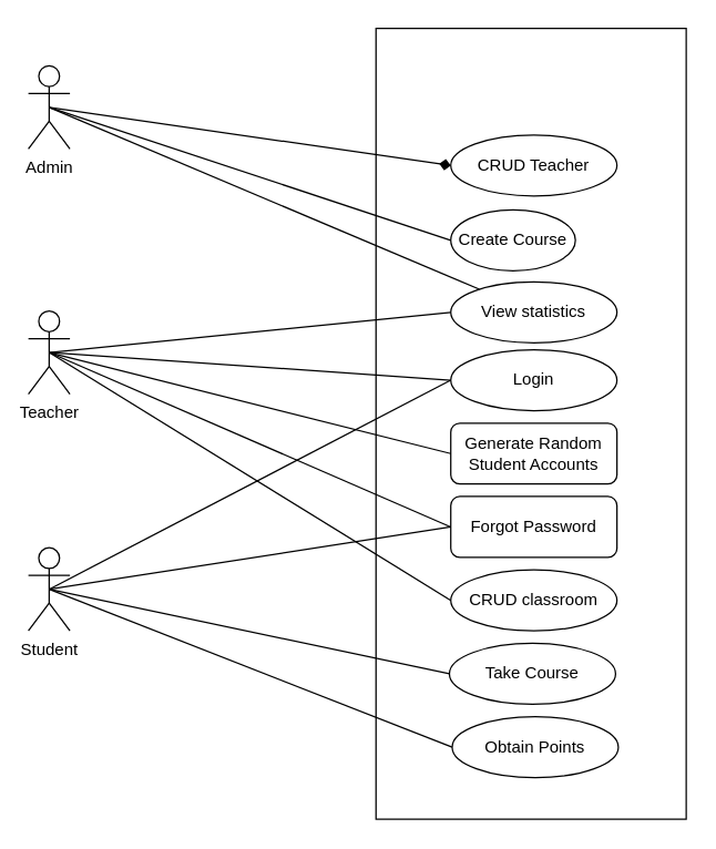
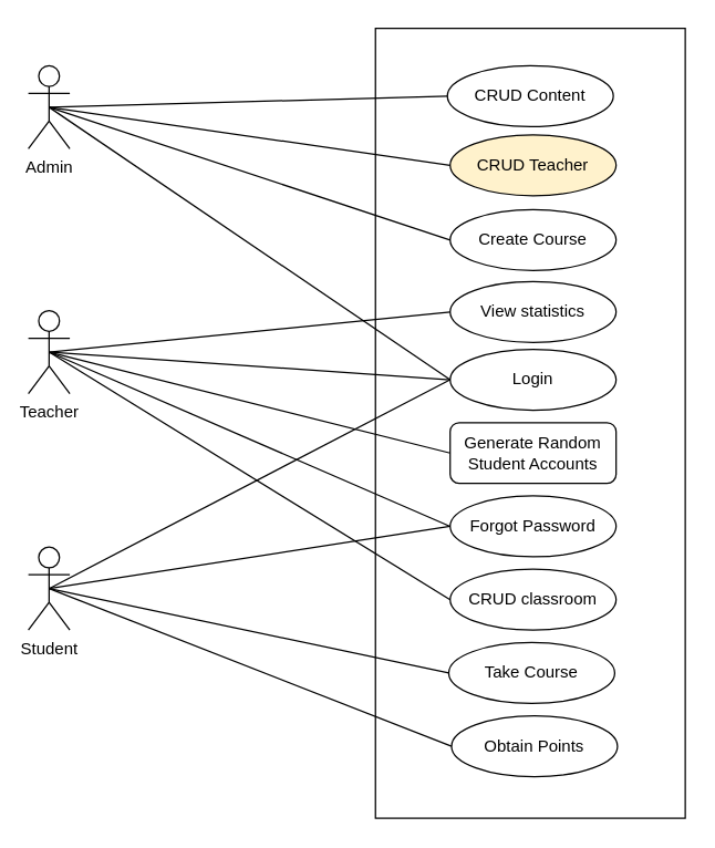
  <mxCell id="0" />
  <mxCell id="1" parent="0" />
  <mxCell id="2" value="Teacher" style="shape=umlActor;verticalLabelPosition=bottom;verticalAlign=top;html=1;outlineConnect=0;" vertex="1" parent="1"><mxGeometry x="20" y="224" width="30" height="60" as="geometry" /></mxCell>
  <mxCell id="3" value="Student" style="shape=umlActor;verticalLabelPosition=bottom;verticalAlign=top;html=1;outlineConnect=0;" vertex="1" parent="1"><mxGeometry x="20" y="395" width="30" height="60" as="geometry" /></mxCell>
  <mxCell id="4" value="Admin" style="shape=umlActor;verticalLabelPosition=bottom;verticalAlign=top;html=1;outlineConnect=0;" vertex="1" parent="1"><mxGeometry x="20" y="47" width="30" height="60" as="geometry" /></mxCell>
  <mxCell id="5" value="" style="rounded=0;whiteSpace=wrap;html=1;" vertex="1" parent="1"><mxGeometry x="271" y="20" width="224" height="571" as="geometry" /></mxCell>
  <mxCell id="6" value="Login" style="ellipse;whiteSpace=wrap;html=1;" vertex="1" parent="1"><mxGeometry x="325" y="252" width="120" height="44" as="geometry" /></mxCell>
- <mxCell id="7" value="CRUD Teacher" style="ellipse;whiteSpace=wrap;html=1;" vertex="1" parent="1"><mxGeometry x="325" y="97" width="120" height="44" as="geometry" /></mxCell>
- <mxCell id="8" value="Forgot Password" style="whiteSpace=wrap;html=1;rounded=1;" vertex="1" parent="1"><mxGeometry x="325" y="358" width="120" height="44" as="geometry" /></mxCell>
+ <mxCell id="7" value="CRUD Teacher" style="ellipse;whiteSpace=wrap;html=1;fillColor=#fff2cc;" vertex="1" parent="1"><mxGeometry x="325" y="97" width="120" height="44" as="geometry" /></mxCell>
+ <mxCell id="8" value="Forgot Password" style="ellipse;whiteSpace=wrap;html=1;" vertex="1" parent="1"><mxGeometry x="325" y="358" width="120" height="44" as="geometry" /></mxCell>
  <mxCell id="9" value="View statistics" style="ellipse;whiteSpace=wrap;html=1;" vertex="1" parent="1"><mxGeometry x="325" y="203" width="120" height="44" as="geometry" /></mxCell>
  <mxCell id="10" value="Generate Random Student Accounts" style="whiteSpace=wrap;html=1;rounded=1;" vertex="1" parent="1"><mxGeometry x="325" y="305" width="120" height="44" as="geometry" /></mxCell>
  <mxCell id="11" value="Take Course" style="ellipse;whiteSpace=wrap;html=1;" vertex="1" parent="1"><mxGeometry x="324" y="464" width="120" height="44" as="geometry" /></mxCell>
  <mxCell id="12" value="Obtain Points" style="ellipse;whiteSpace=wrap;html=1;" vertex="1" parent="1"><mxGeometry x="326" y="517" width="120" height="44" as="geometry" /></mxCell>
- <mxCell id="13" value="Create Course" style="ellipse;whiteSpace=wrap;html=1;" vertex="1" parent="1"><mxGeometry x="325" y="151" width="90" height="44" as="geometry" /></mxCell>
+ <mxCell id="13" value="Create Course" style="ellipse;whiteSpace=wrap;html=1;" vertex="1" parent="1"><mxGeometry x="325" y="151" width="120" height="44" as="geometry" /></mxCell>
+ <mxCell id="14" value="CRUD Content" style="ellipse;whiteSpace=wrap;html=1;" vertex="1" parent="1"><mxGeometry x="323" y="47" width="120" height="44" as="geometry" /></mxCell>
  <mxCell id="15" value="CRUD classroom" style="ellipse;whiteSpace=wrap;html=1;" vertex="1" parent="1"><mxGeometry x="325" y="411" width="120" height="44" as="geometry" /></mxCell>
- <mxCell id="17" value="" style="endArrow=diamond;html=1;rounded=0;entryX=0;entryY=0.5;entryDx=0;entryDy=0;exitX=0.5;exitY=0.5;exitDx=0;exitDy=0;exitPerimeter=0;" edge="1" parent="1" source="4" target="7"><mxGeometry width="50" height="50" relative="1" as="geometry"><mxPoint x="52" y="77" as="sourcePoint" /><mxPoint x="308" y="310" as="targetPoint" /></mxGeometry></mxCell>
+ <mxCell id="16" value="" style="endArrow=none;html=1;rounded=0;entryX=0;entryY=0.5;entryDx=0;entryDy=0;exitX=0.5;exitY=0.5;exitDx=0;exitDy=0;exitPerimeter=0;" edge="1" parent="1" source="4" target="14"><mxGeometry width="50" height="50" relative="1" as="geometry"><mxPoint x="258" y="360" as="sourcePoint" /><mxPoint x="308" y="310" as="targetPoint" /></mxGeometry></mxCell>
+ <mxCell id="17" value="" style="endArrow=none;html=1;rounded=0;entryX=0;entryY=0.5;entryDx=0;entryDy=0;exitX=0.5;exitY=0.5;exitDx=0;exitDy=0;exitPerimeter=0;" edge="1" parent="1" source="4" target="7"><mxGeometry width="50" height="50" relative="1" as="geometry"><mxPoint x="52" y="77" as="sourcePoint" /><mxPoint x="308" y="310" as="targetPoint" /></mxGeometry></mxCell>
  <mxCell id="18" value="" style="endArrow=none;html=1;rounded=0;entryX=0;entryY=0.5;entryDx=0;entryDy=0;exitX=0.5;exitY=0.5;exitDx=0;exitDy=0;exitPerimeter=0;" edge="1" parent="1" source="4" target="13"><mxGeometry width="50" height="50" relative="1" as="geometry"><mxPoint x="53" y="77" as="sourcePoint" /><mxPoint x="308" y="310" as="targetPoint" /></mxGeometry></mxCell>
  <mxCell id="19" value="" style="endArrow=none;html=1;rounded=0;exitX=0.5;exitY=0.5;exitDx=0;exitDy=0;exitPerimeter=0;entryX=0;entryY=0.5;entryDx=0;entryDy=0;" edge="1" parent="1" source="2" target="9"><mxGeometry width="50" height="50" relative="1" as="geometry"><mxPoint x="258" y="360" as="sourcePoint" /><mxPoint x="308" y="310" as="targetPoint" /></mxGeometry></mxCell>
  <mxCell id="20" value="" style="endArrow=none;html=1;rounded=0;entryX=0;entryY=0.5;entryDx=0;entryDy=0;" edge="1" parent="1" target="6"><mxGeometry width="50" height="50" relative="1" as="geometry"><mxPoint x="36" y="254" as="sourcePoint" /><mxPoint x="308" y="310" as="targetPoint" /></mxGeometry></mxCell>
  <mxCell id="21" value="" style="endArrow=none;html=1;rounded=0;exitX=0.5;exitY=0.5;exitDx=0;exitDy=0;exitPerimeter=0;entryX=0;entryY=0.5;entryDx=0;entryDy=0;" edge="1" parent="1" source="2" target="10"><mxGeometry width="50" height="50" relative="1" as="geometry"><mxPoint x="258" y="360" as="sourcePoint" /><mxPoint x="308" y="310" as="targetPoint" /></mxGeometry></mxCell>
  <mxCell id="22" value="" style="endArrow=none;html=1;rounded=0;exitX=0.5;exitY=0.5;exitDx=0;exitDy=0;exitPerimeter=0;entryX=0;entryY=0.5;entryDx=0;entryDy=0;" edge="1" parent="1" source="2" target="8"><mxGeometry width="50" height="50" relative="1" as="geometry"><mxPoint x="258" y="360" as="sourcePoint" /><mxPoint x="308" y="310" as="targetPoint" /></mxGeometry></mxCell>
- <mxCell id="23" value="" style="endArrow=none;html=1;rounded=0;exitX=0.5;exitY=0.5;exitDx=0;exitDy=0;exitPerimeter=0;" edge="1" parent="1" source="4" target="9"><mxGeometry width="50" height="50" relative="1" as="geometry"><mxPoint x="51" y="77" as="sourcePoint" /><mxPoint x="308" y="310" as="targetPoint" /></mxGeometry></mxCell>
+ <mxCell id="23" value="" style="endArrow=none;html=1;rounded=0;entryX=0;entryY=0.5;entryDx=0;entryDy=0;exitX=0.5;exitY=0.5;exitDx=0;exitDy=0;exitPerimeter=0;" edge="1" parent="1" source="4" target="6"><mxGeometry width="50" height="50" relative="1" as="geometry"><mxPoint x="51" y="77" as="sourcePoint" /><mxPoint x="308" y="310" as="targetPoint" /></mxGeometry></mxCell>
  <mxCell id="24" value="" style="endArrow=none;html=1;rounded=0;exitX=0.5;exitY=0.5;exitDx=0;exitDy=0;exitPerimeter=0;entryX=0;entryY=0.5;entryDx=0;entryDy=0;" edge="1" parent="1" source="3" target="11"><mxGeometry width="50" height="50" relative="1" as="geometry"><mxPoint x="258" y="360" as="sourcePoint" /><mxPoint x="308" y="310" as="targetPoint" /></mxGeometry></mxCell>
  <mxCell id="25" value="" style="endArrow=none;html=1;rounded=0;exitX=0.5;exitY=0.5;exitDx=0;exitDy=0;exitPerimeter=0;entryX=0;entryY=0.5;entryDx=0;entryDy=0;" edge="1" parent="1" source="3" target="12"><mxGeometry width="50" height="50" relative="1" as="geometry"><mxPoint x="258" y="360" as="sourcePoint" /><mxPoint x="308" y="310" as="targetPoint" /></mxGeometry></mxCell>
  <mxCell id="26" value="" style="endArrow=none;html=1;rounded=0;exitX=0.5;exitY=0.5;exitDx=0;exitDy=0;exitPerimeter=0;entryX=0;entryY=0.5;entryDx=0;entryDy=0;" edge="1" parent="1" source="2" target="15"><mxGeometry width="50" height="50" relative="1" as="geometry"><mxPoint x="258" y="360" as="sourcePoint" /><mxPoint x="308" y="310" as="targetPoint" /></mxGeometry></mxCell>
  <mxCell id="27" value="" style="endArrow=none;html=1;rounded=0;exitX=0.5;exitY=0.5;exitDx=0;exitDy=0;exitPerimeter=0;entryX=0;entryY=0.5;entryDx=0;entryDy=0;" edge="1" parent="1" source="3" target="6"><mxGeometry width="50" height="50" relative="1" as="geometry"><mxPoint x="258" y="360" as="sourcePoint" /><mxPoint x="308" y="310" as="targetPoint" /></mxGeometry></mxCell>
  <mxCell id="28" value="" style="endArrow=none;html=1;rounded=0;exitX=0.5;exitY=0.5;exitDx=0;exitDy=0;exitPerimeter=0;entryX=0;entryY=0.5;entryDx=0;entryDy=0;" edge="1" parent="1" source="3" target="8"><mxGeometry width="50" height="50" relative="1" as="geometry"><mxPoint x="258" y="360" as="sourcePoint" /><mxPoint x="308" y="310" as="targetPoint" /></mxGeometry></mxCell>
